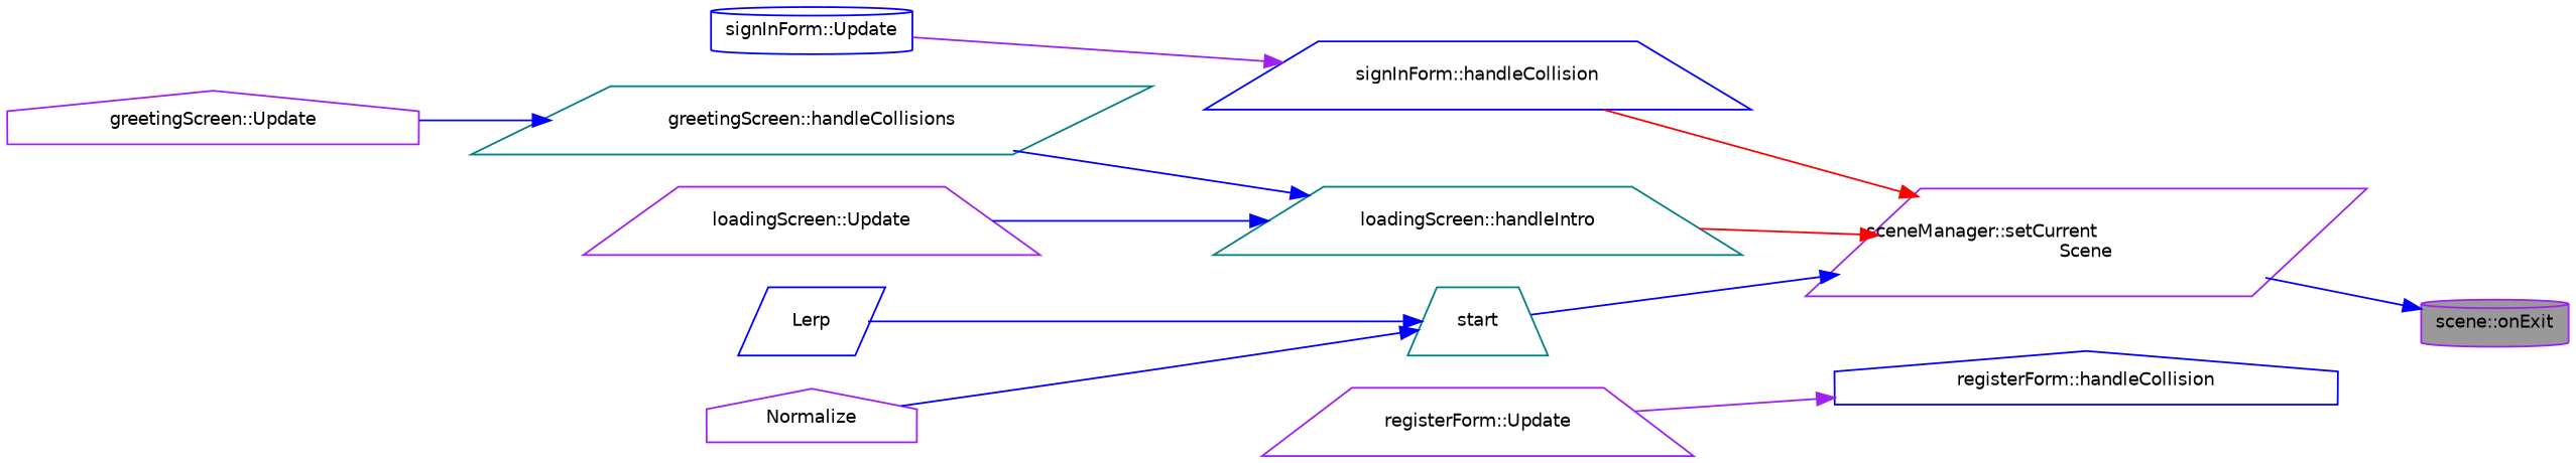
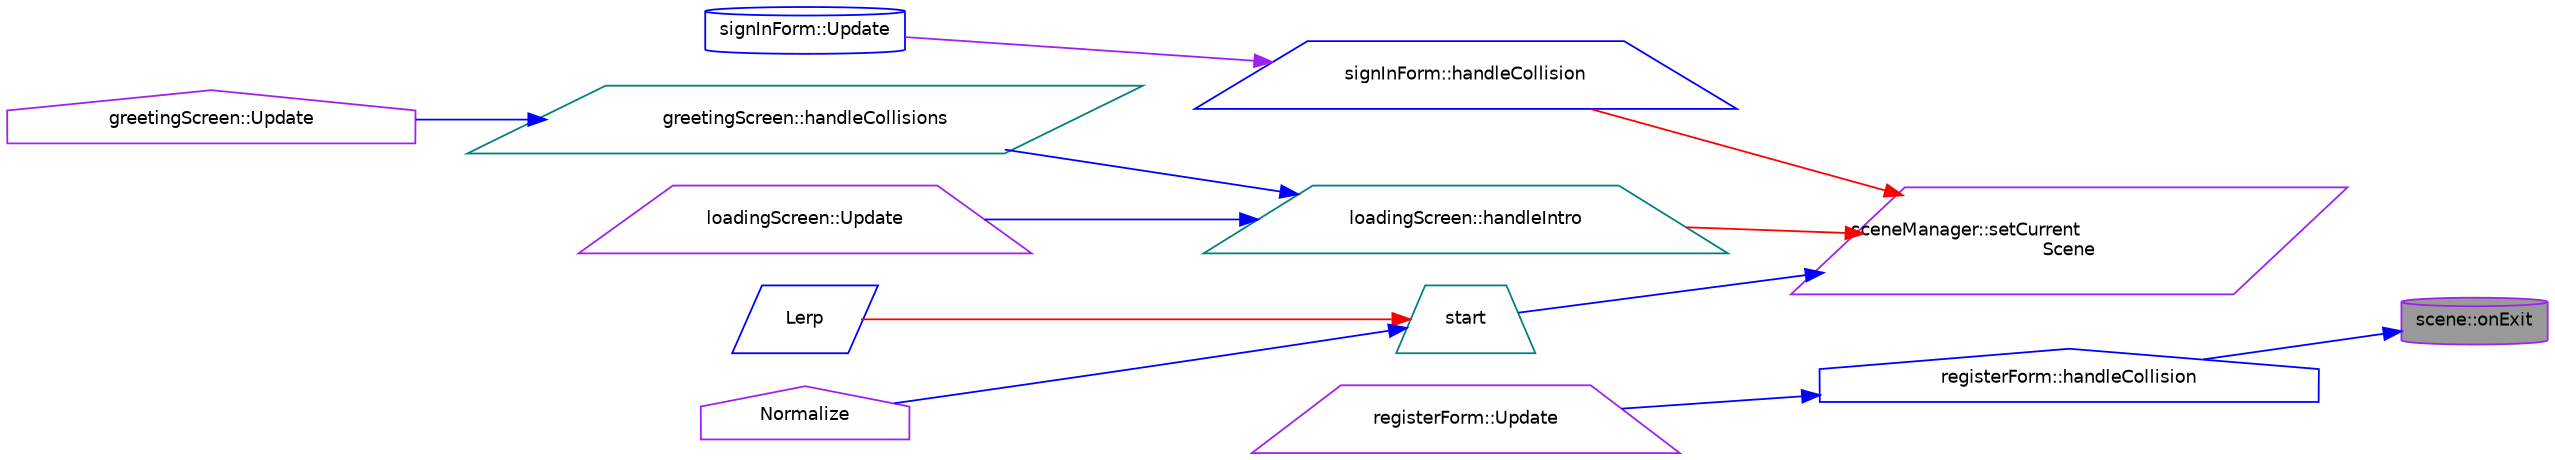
  digraph {
    rankdir=RL
    node [color=purple fillcolor=white fontname=Helvetica fontsize=10 shape=trapezium style=filled]
    edge [color=blue dir=back fontname=Helvetica fontsize=10 labelfontname=Helvetica labelfontsize=10 style=solid]
    n1 [fillcolor=grey60 fontcolor=black height=0.2 label="scene::onExit" shape=cylinder width=0.4]
    n2 [height=0.2 label="sceneManager::setCurrent\lScene" shape=parallelogram width=0.4]
    n3 [color=blue height=0.2 label="signInForm::handleCollision" width=0.4]
    n4 [color=teal height=0.2 label="loadingScreen::handleIntro" width=0.4]
    n5 [color=teal height=0.2 label=start width=0.4]
    n6 [color=blue height=0.2 label="registerForm::handleCollision" shape=house width=0.4]
    n7 [height=0.2 label="registerForm::Update" width=0.4]
    n8 [color=blue height=0.2 label="signInForm::Update" shape=cylinder width=0.4]
    n9 [color=teal height=0.2 label="greetingScreen::handleCollisions" shape=parallelogram width=0.4]
    n10 [height=0.2 label="greetingScreen::Update" shape=house width=0.4]
    n11 [height=0.2 label="loadingScreen::Update" width=0.4]
    n12 [color=blue height=0.2 label=Lerp shape=parallelogram width=0.4]
    n13 [height=0.2 label=Normalize shape=house width=0.4]
-   n1 -> n2
+   n1 -> n6
    n2 -> n3 [color=red]
    n2 -> n4 [color=red]
    n2 -> n5
    n3 -> n8 [color=purple]
    n4 -> n9
    n4 -> n11
-   n5 -> n12
+   n5 -> n12 [color=red]
    n5 -> n13
-   n6 -> n7 [color=purple]
+   n6 -> n7
    n9 -> n10
  }
